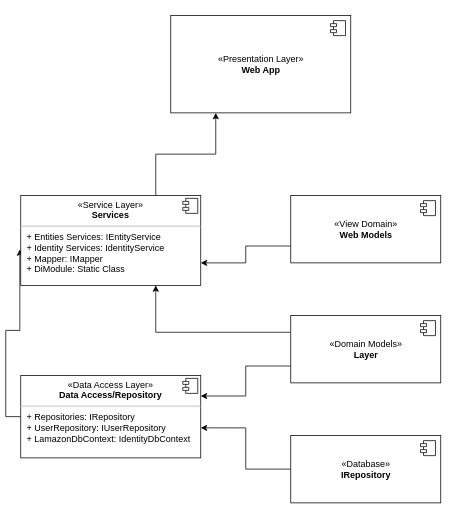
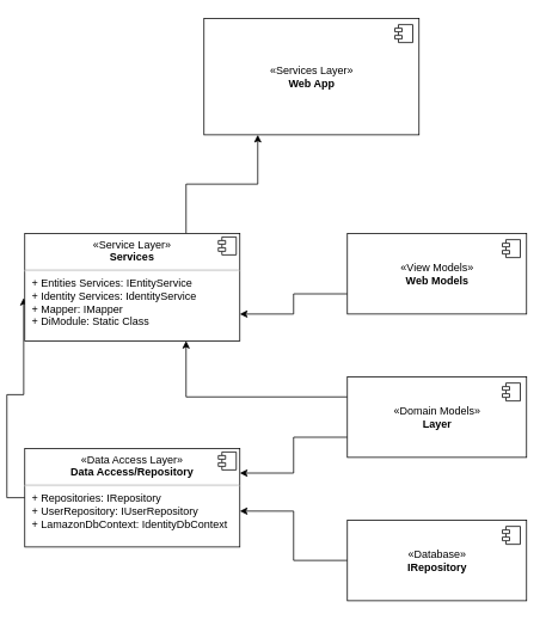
  <mxCell id="0" />
  <mxCell id="1" parent="0" />
  <mxCell id="2" style="edgeStyle=orthogonalEdgeStyle;rounded=0;orthogonalLoop=1;jettySize=auto;html=1;entryX=1;entryY=0.636;entryDx=0;entryDy=0;entryPerimeter=0;" edge="1" parent="1" source="3" target="15"><mxGeometry relative="1" as="geometry" /></mxCell>
  <mxCell id="3" value="«Database»&lt;br&gt;&lt;b&gt;IRepository&lt;/b&gt;" style="html=1;" vertex="1" parent="1"><mxGeometry x="380" y="580" width="200" height="90" as="geometry" /></mxCell>
  <mxCell id="4" value="" style="shape=component;jettyWidth=8;jettyHeight=4;" vertex="1" parent="3"><mxGeometry x="1" width="20" height="20" relative="1" as="geometry"><mxPoint x="-27" y="7" as="offset" /></mxGeometry></mxCell>
- <mxCell id="5" value="«Presentation Layer»&lt;br&gt;&lt;b&gt;Web App&lt;/b&gt;" style="html=1;" vertex="1" parent="1"><mxGeometry x="220" y="20" width="240" height="130" as="geometry" /></mxCell>
+ <mxCell id="5" value="«Services Layer»&lt;br&gt;&lt;b&gt;Web App&lt;/b&gt;" style="html=1;" vertex="1" parent="1"><mxGeometry x="220" y="20" width="240" height="130" as="geometry" /></mxCell>
  <mxCell id="6" value="" style="shape=component;jettyWidth=8;jettyHeight=4;" vertex="1" parent="5"><mxGeometry x="1" width="20" height="20" relative="1" as="geometry"><mxPoint x="-27" y="7" as="offset" /></mxGeometry></mxCell>
  <mxCell id="7" style="edgeStyle=orthogonalEdgeStyle;rounded=0;orthogonalLoop=1;jettySize=auto;html=1;exitX=0;exitY=0.25;exitDx=0;exitDy=0;entryX=0.75;entryY=1;entryDx=0;entryDy=0;" edge="1" parent="1" source="9" target="18"><mxGeometry relative="1" as="geometry" /></mxCell>
  <mxCell id="8" style="edgeStyle=orthogonalEdgeStyle;rounded=0;orthogonalLoop=1;jettySize=auto;html=1;exitX=0;exitY=0.75;exitDx=0;exitDy=0;entryX=1;entryY=0.25;entryDx=0;entryDy=0;" edge="1" parent="1" source="9" target="15"><mxGeometry relative="1" as="geometry" /></mxCell>
  <mxCell id="9" value="«Domain Models»&lt;br&gt;&lt;b&gt;Layer&lt;/b&gt;" style="html=1;" vertex="1" parent="1"><mxGeometry x="380" y="420" width="200" height="90" as="geometry" /></mxCell>
  <mxCell id="10" value="" style="shape=component;jettyWidth=8;jettyHeight=4;" vertex="1" parent="9"><mxGeometry x="1" width="20" height="20" relative="1" as="geometry"><mxPoint x="-27" y="7" as="offset" /></mxGeometry></mxCell>
  <mxCell id="11" style="edgeStyle=orthogonalEdgeStyle;rounded=0;orthogonalLoop=1;jettySize=auto;html=1;exitX=0;exitY=0.75;exitDx=0;exitDy=0;entryX=1;entryY=0.75;entryDx=0;entryDy=0;" edge="1" parent="1" source="12" target="18"><mxGeometry relative="1" as="geometry" /></mxCell>
- <mxCell id="12" value="«View Domain»&lt;br&gt;&lt;b&gt;Web Models&lt;/b&gt;" style="html=1;" vertex="1" parent="1"><mxGeometry x="380" y="260" width="200" height="90" as="geometry" /></mxCell>
+ <mxCell id="12" value="«View Models»&lt;br&gt;&lt;b&gt;Web Models&lt;/b&gt;" style="html=1;" vertex="1" parent="1"><mxGeometry x="380" y="260" width="200" height="90" as="geometry" /></mxCell>
  <mxCell id="13" value="" style="shape=component;jettyWidth=8;jettyHeight=4;" vertex="1" parent="12"><mxGeometry x="1" width="20" height="20" relative="1" as="geometry"><mxPoint x="-27" y="7" as="offset" /></mxGeometry></mxCell>
  <mxCell id="14" style="edgeStyle=orthogonalEdgeStyle;rounded=0;orthogonalLoop=1;jettySize=auto;html=1;exitX=0;exitY=0.5;exitDx=0;exitDy=0;entryX=-0.005;entryY=0.6;entryDx=0;entryDy=0;entryPerimeter=0;" edge="1" parent="1" source="15" target="18"><mxGeometry relative="1" as="geometry" /></mxCell>
  <mxCell id="15" value="&lt;p style=&quot;margin: 0px ; margin-top: 6px ; text-align: center&quot;&gt;«Data Access Layer»&lt;br&gt;&lt;b&gt;Data Access/Repository&lt;/b&gt;&lt;br&gt;&lt;/p&gt;&lt;hr&gt;&lt;p style=&quot;margin: 0px ; margin-left: 8px&quot;&gt;+ Repositories: IRepository&lt;/p&gt;&lt;p style=&quot;margin: 0px ; margin-left: 8px&quot;&gt;+ UserRepository: IUserRepository&lt;/p&gt;&lt;p style=&quot;margin: 0px ; margin-left: 8px&quot;&gt;+ LamazonDbContext: IdentityDbContext&lt;/p&gt;" style="align=left;overflow=fill;html=1;" vertex="1" parent="1"><mxGeometry x="20" y="500" width="240" height="110" as="geometry" /></mxCell>
  <mxCell id="16" value="" style="shape=component;jettyWidth=8;jettyHeight=4;" vertex="1" parent="15"><mxGeometry x="1" width="20" height="20" relative="1" as="geometry"><mxPoint x="-24" y="4" as="offset" /></mxGeometry></mxCell>
  <mxCell id="17" style="edgeStyle=orthogonalEdgeStyle;rounded=0;orthogonalLoop=1;jettySize=auto;html=1;exitX=0.75;exitY=0;exitDx=0;exitDy=0;entryX=0.25;entryY=1;entryDx=0;entryDy=0;" edge="1" parent="1" source="18" target="5"><mxGeometry relative="1" as="geometry" /></mxCell>
  <mxCell id="18" value="&lt;p style=&quot;margin: 0px ; margin-top: 6px ; text-align: center&quot;&gt;«Service Layer»&lt;br&gt;&lt;b&gt;Services&lt;/b&gt;&lt;br&gt;&lt;/p&gt;&lt;hr&gt;&lt;p style=&quot;margin: 0px ; margin-left: 8px&quot;&gt;+ Entities Services: IEntityService&lt;/p&gt;&lt;p style=&quot;margin: 0px ; margin-left: 8px&quot;&gt;+ Identity Services: IdentityService&lt;br&gt;+ Mapper: IMapper&lt;/p&gt;&lt;p style=&quot;margin: 0px ; margin-left: 8px&quot;&gt;+ DiModule: Static Class&lt;/p&gt;" style="align=left;overflow=fill;html=1;" vertex="1" parent="1"><mxGeometry x="20" y="260" width="240" height="120" as="geometry" /></mxCell>
  <mxCell id="19" value="" style="shape=component;jettyWidth=8;jettyHeight=4;" vertex="1" parent="18"><mxGeometry x="1" width="20" height="20" relative="1" as="geometry"><mxPoint x="-24" y="4" as="offset" /></mxGeometry></mxCell>
